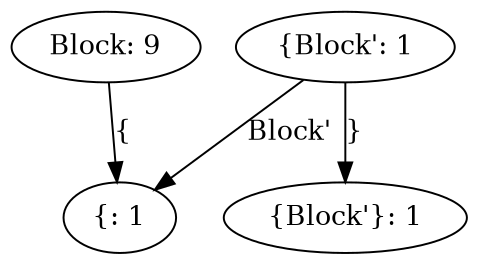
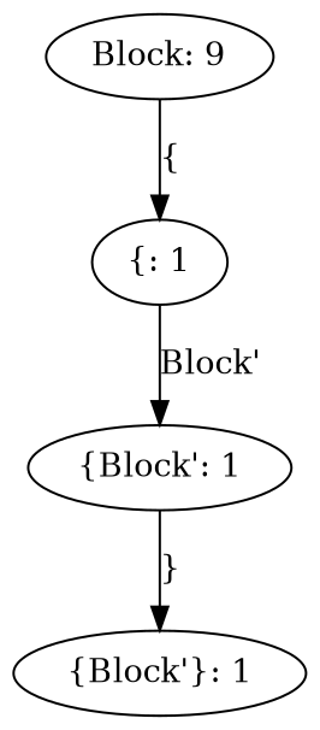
  digraph {
    n1 [label="Block: 9"]
    n2 [label="{: 1"]
    n3 [label="{Block': 1"]
    n4 [label="{Block'}: 1"]
    n1 -> n2 [label="{"]
-   n3 -> n2 [label="Block'"]
+   n2 -> n3 [label="Block'"]
    n3 -> n4 [label="}"]
  }
